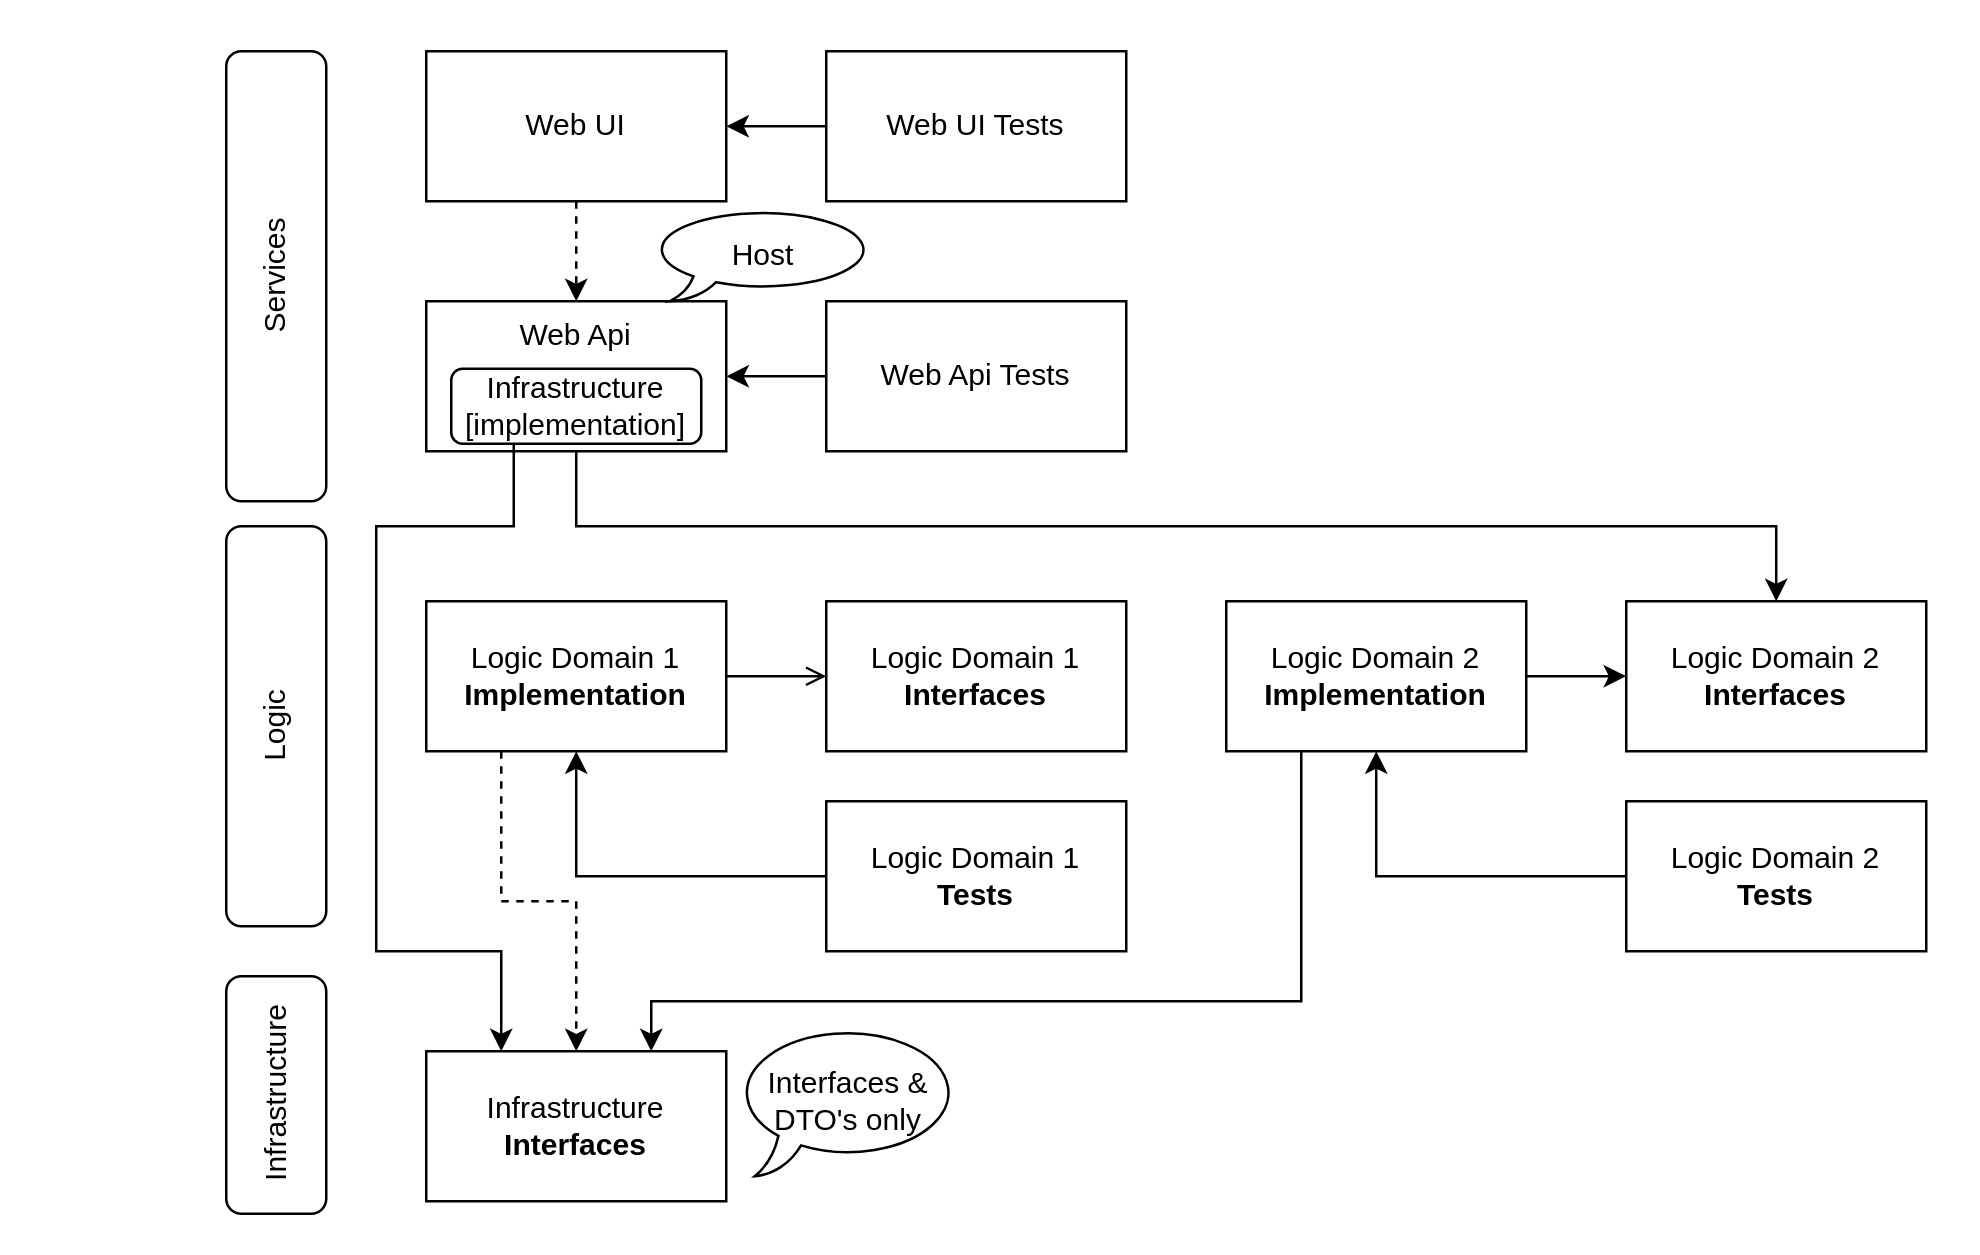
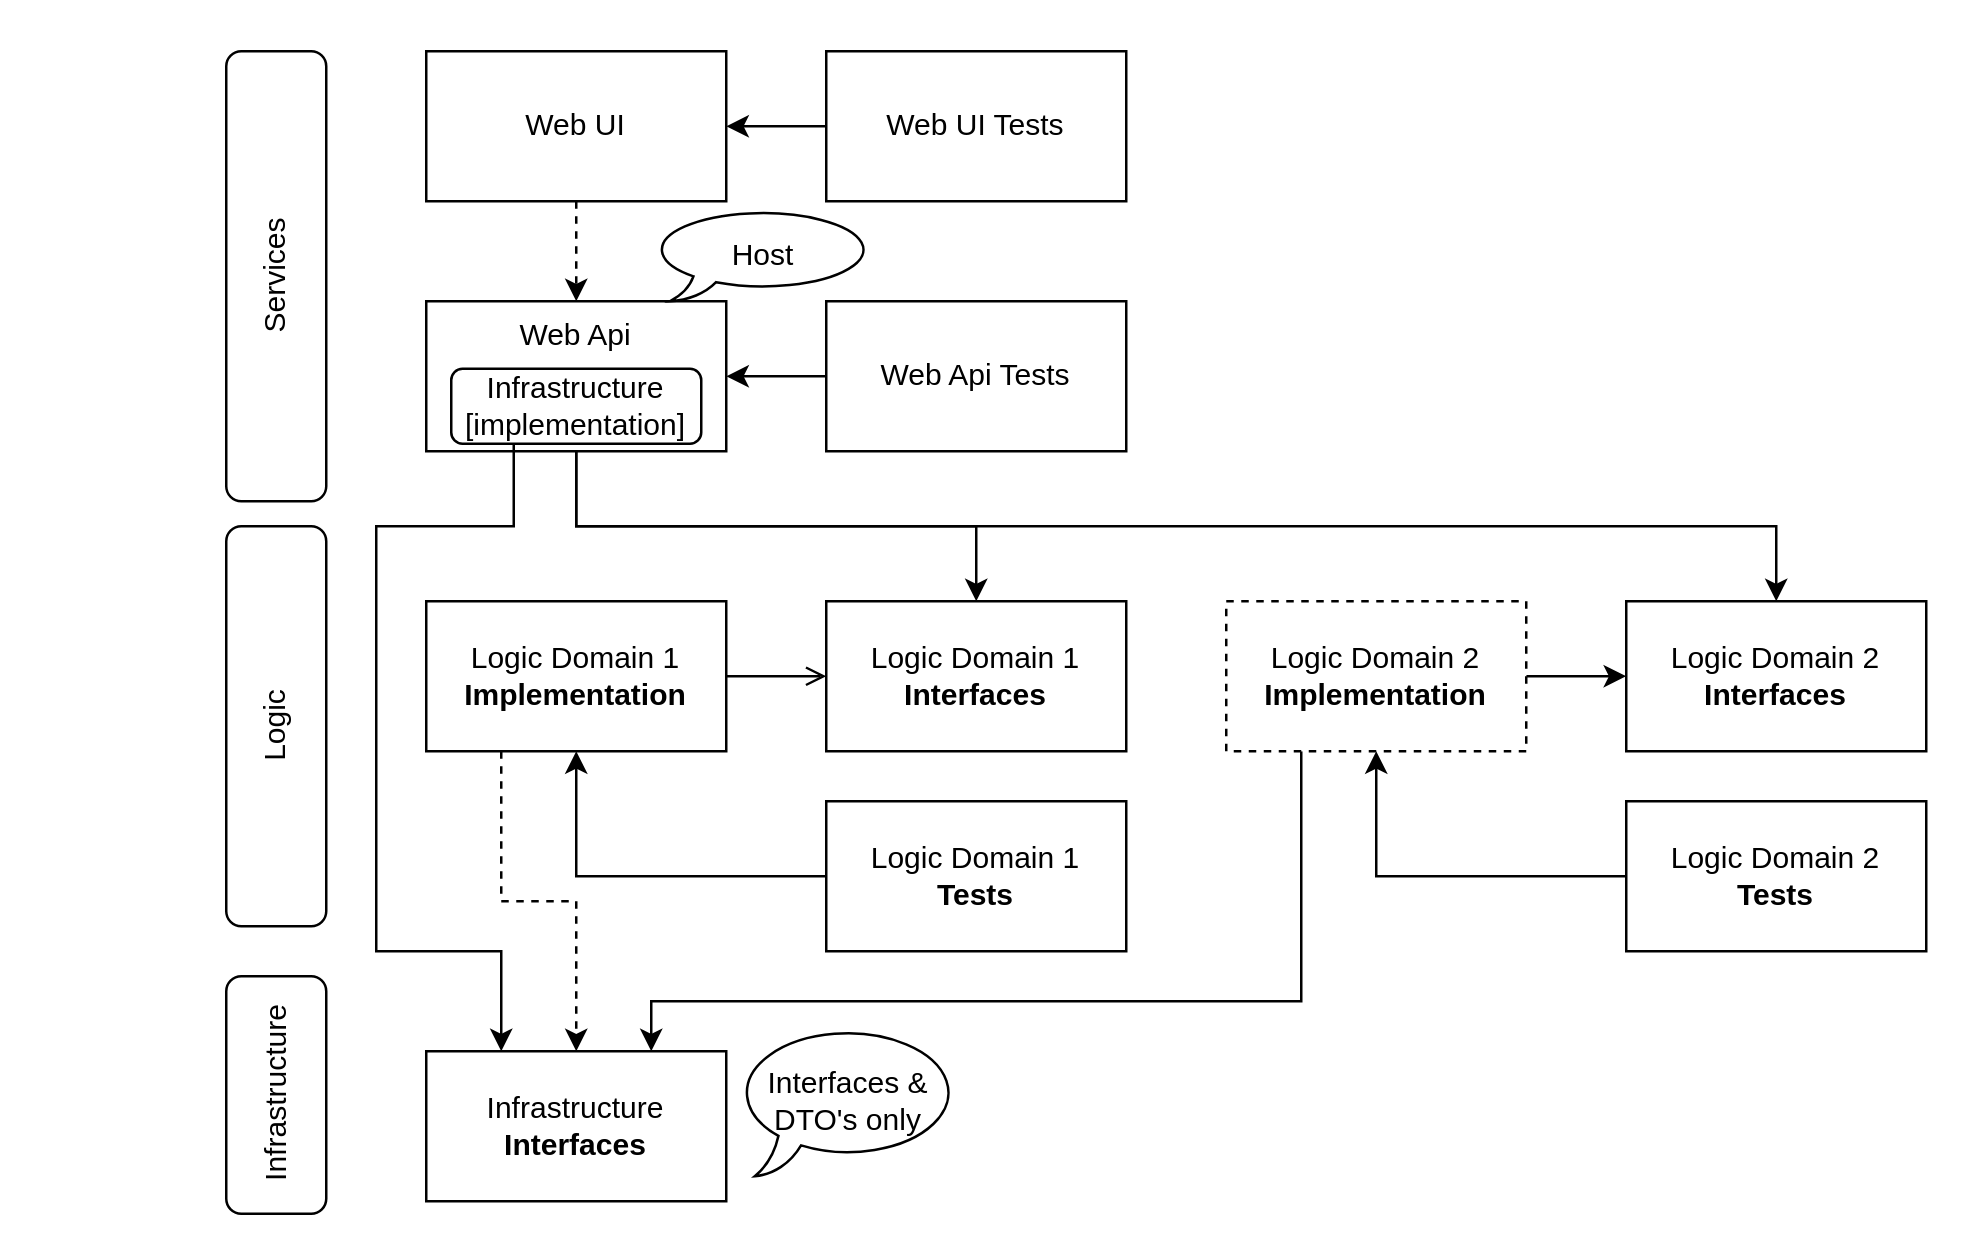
  <mxCell id="0" />
  <mxCell id="1" parent="0" />
+ <mxCell id="2" style="edgeStyle=orthogonalEdgeStyle;rounded=0;orthogonalLoop=1;jettySize=auto;html=1;exitX=0.5;exitY=1;exitDx=0;exitDy=0;entryX=0.5;entryY=0;entryDx=0;entryDy=0;" edge="1" parent="1" source="4" target="14"><mxGeometry relative="1" as="geometry" /></mxCell>
  <mxCell id="3" style="edgeStyle=orthogonalEdgeStyle;rounded=0;orthogonalLoop=1;jettySize=auto;html=1;exitX=0.5;exitY=1;exitDx=0;exitDy=0;" edge="1" parent="1" source="4" target="20"><mxGeometry relative="1" as="geometry" /></mxCell>
  <mxCell id="4" value="Web Api" style="rounded=0;whiteSpace=wrap;html=1;verticalAlign=top;" vertex="1" parent="1"><mxGeometry x="170" y="120" width="120" height="60" as="geometry" /></mxCell>
  <mxCell id="5" style="edgeStyle=orthogonalEdgeStyle;rounded=0;orthogonalLoop=1;jettySize=auto;html=1;exitX=0.5;exitY=1;exitDx=0;exitDy=0;entryX=0.5;entryY=0;entryDx=0;entryDy=0;dashed=1;" edge="1" parent="1" source="6" target="4"><mxGeometry relative="1" as="geometry" /></mxCell>
  <mxCell id="6" value="Web UI" style="rounded=0;whiteSpace=wrap;html=1;" vertex="1" parent="1"><mxGeometry x="170" y="20" width="120" height="60" as="geometry" /></mxCell>
  <mxCell id="7" style="edgeStyle=orthogonalEdgeStyle;rounded=0;orthogonalLoop=1;jettySize=auto;html=1;exitX=0;exitY=0.5;exitDx=0;exitDy=0;entryX=1;entryY=0.5;entryDx=0;entryDy=0;" edge="1" parent="1" source="8" target="4"><mxGeometry relative="1" as="geometry" /></mxCell>
  <mxCell id="8" value="Web Api Tests" style="rounded=0;whiteSpace=wrap;html=1;" vertex="1" parent="1"><mxGeometry x="330" y="120" width="120" height="60" as="geometry" /></mxCell>
  <mxCell id="9" style="edgeStyle=orthogonalEdgeStyle;rounded=0;orthogonalLoop=1;jettySize=auto;html=1;exitX=0;exitY=0.5;exitDx=0;exitDy=0;entryX=1;entryY=0.5;entryDx=0;entryDy=0;" edge="1" parent="1" source="10" target="6"><mxGeometry relative="1" as="geometry" /></mxCell>
  <mxCell id="10" value="Web UI Tests" style="rounded=0;whiteSpace=wrap;html=1;" vertex="1" parent="1"><mxGeometry x="330" y="20" width="120" height="60" as="geometry" /></mxCell>
  <mxCell id="11" style="edgeStyle=orthogonalEdgeStyle;rounded=0;orthogonalLoop=1;jettySize=auto;html=1;exitX=1;exitY=0.5;exitDx=0;exitDy=0;entryX=0;entryY=0.5;entryDx=0;entryDy=0;endArrow=open;" edge="1" parent="1" source="13" target="14"><mxGeometry relative="1" as="geometry" /></mxCell>
  <mxCell id="12" style="edgeStyle=orthogonalEdgeStyle;rounded=0;orthogonalLoop=1;jettySize=auto;html=1;exitX=0.25;exitY=1;exitDx=0;exitDy=0;entryX=0.5;entryY=0;entryDx=0;entryDy=0;dashed=1;" edge="1" parent="1" source="13" target="25"><mxGeometry relative="1" as="geometry" /></mxCell>
  <mxCell id="13" value="Logic Domain 1 &lt;br&gt;&lt;b&gt;Implementation&lt;/b&gt;" style="rounded=0;whiteSpace=wrap;html=1;" vertex="1" parent="1"><mxGeometry x="170" y="240" width="120" height="60" as="geometry" /></mxCell>
  <mxCell id="14" value="Logic Domain 1&lt;br&gt;&lt;b&gt;Interfaces&lt;/b&gt;" style="rounded=0;whiteSpace=wrap;html=1;" vertex="1" parent="1"><mxGeometry x="330" y="240" width="120" height="60" as="geometry" /></mxCell>
  <mxCell id="15" style="edgeStyle=orthogonalEdgeStyle;rounded=0;orthogonalLoop=1;jettySize=auto;html=1;exitX=0;exitY=0.5;exitDx=0;exitDy=0;entryX=0.5;entryY=1;entryDx=0;entryDy=0;" edge="1" parent="1" source="16" target="13"><mxGeometry relative="1" as="geometry" /></mxCell>
  <mxCell id="16" value="Logic Domain 1&lt;br&gt;&lt;b&gt;Tests&lt;/b&gt;" style="rounded=0;whiteSpace=wrap;html=1;" vertex="1" parent="1"><mxGeometry x="330" y="320" width="120" height="60" as="geometry" /></mxCell>
  <mxCell id="17" style="edgeStyle=orthogonalEdgeStyle;rounded=0;orthogonalLoop=1;jettySize=auto;html=1;exitX=1;exitY=0.5;exitDx=0;exitDy=0;entryX=0;entryY=0.5;entryDx=0;entryDy=0;" edge="1" parent="1" source="19" target="20"><mxGeometry relative="1" as="geometry" /></mxCell>
  <mxCell id="18" style="edgeStyle=orthogonalEdgeStyle;rounded=0;orthogonalLoop=1;jettySize=auto;html=1;exitX=0.25;exitY=1;exitDx=0;exitDy=0;entryX=0.75;entryY=0;entryDx=0;entryDy=0;" edge="1" parent="1" source="19" target="25"><mxGeometry relative="1" as="geometry"><Array as="points"><mxPoint x="520" y="400" /><mxPoint x="260" y="400" /></Array></mxGeometry></mxCell>
- <mxCell id="19" value="Logic Domain 2 &lt;br&gt;&lt;b&gt;Implementation&lt;/b&gt;" style="rounded=0;whiteSpace=wrap;html=1;" vertex="1" parent="1"><mxGeometry x="490" y="240" width="120" height="60" as="geometry" /></mxCell>
+ <mxCell id="19" value="Logic Domain 2 &lt;br&gt;&lt;b&gt;Implementation&lt;/b&gt;" style="rounded=0;whiteSpace=wrap;html=1;dashed=1;" vertex="1" parent="1"><mxGeometry x="490" y="240" width="120" height="60" as="geometry" /></mxCell>
  <mxCell id="20" value="Logic Domain 2&lt;br&gt;&lt;b&gt;Interfaces&lt;/b&gt;" style="rounded=0;whiteSpace=wrap;html=1;" vertex="1" parent="1"><mxGeometry x="650" y="240" width="120" height="60" as="geometry" /></mxCell>
  <mxCell id="21" style="edgeStyle=orthogonalEdgeStyle;rounded=0;orthogonalLoop=1;jettySize=auto;html=1;exitX=0;exitY=0.5;exitDx=0;exitDy=0;entryX=0.5;entryY=1;entryDx=0;entryDy=0;" edge="1" parent="1" source="22" target="19"><mxGeometry relative="1" as="geometry" /></mxCell>
  <mxCell id="22" value="Logic Domain 2&lt;br&gt;&lt;b&gt;Tests&lt;/b&gt;" style="rounded=0;whiteSpace=wrap;html=1;" vertex="1" parent="1"><mxGeometry x="650" y="320" width="120" height="60" as="geometry" /></mxCell>
  <mxCell id="23" value="Services" style="rounded=1;whiteSpace=wrap;html=1;rotation=-90;" vertex="1" parent="1"><mxGeometry x="20" y="90" width="180" height="40" as="geometry" /></mxCell>
  <mxCell id="24" value="Logic" style="rounded=1;whiteSpace=wrap;html=1;rotation=-90;" vertex="1" parent="1"><mxGeometry x="30" y="270" width="160" height="40" as="geometry" /></mxCell>
  <mxCell id="25" value="Infrastructure&lt;br&gt;&lt;b&gt;Interfaces&lt;/b&gt;" style="rounded=0;whiteSpace=wrap;html=1;" vertex="1" parent="1"><mxGeometry x="170" y="420" width="120" height="60" as="geometry" /></mxCell>
  <mxCell id="26" style="edgeStyle=orthogonalEdgeStyle;rounded=0;orthogonalLoop=1;jettySize=auto;html=1;exitX=0.25;exitY=1;exitDx=0;exitDy=0;entryX=0.25;entryY=0;entryDx=0;entryDy=0;" edge="1" parent="1" source="27" target="25"><mxGeometry relative="1" as="geometry"><Array as="points"><mxPoint x="205" y="210" /><mxPoint x="150" y="210" /><mxPoint x="150" y="380" /><mxPoint x="200" y="380" /></Array></mxGeometry></mxCell>
  <mxCell id="27" value="Infrastructure&lt;br&gt;[implementation]" style="rounded=1;whiteSpace=wrap;html=1;" vertex="1" parent="1"><mxGeometry x="180" y="147" width="100" height="30" as="geometry" /></mxCell>
  <mxCell id="28" value="Interfaces &amp;amp; DTO's only" style="whiteSpace=wrap;html=1;shape=mxgraph.basic.oval_callout" vertex="1" parent="1"><mxGeometry x="294" y="410" width="90" height="60" as="geometry" /></mxCell>
  <mxCell id="29" value="Infrastructure" style="rounded=1;whiteSpace=wrap;html=1;rotation=-90;" vertex="1" parent="1"><mxGeometry x="62.5" y="417.5" width="95" height="40" as="geometry" /></mxCell>
  <mxCell id="30" value="Host" style="whiteSpace=wrap;html=1;shape=mxgraph.basic.oval_callout" vertex="1" parent="1"><mxGeometry x="260" y="83" width="90" height="37" as="geometry" /></mxCell>
